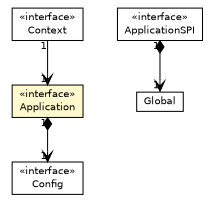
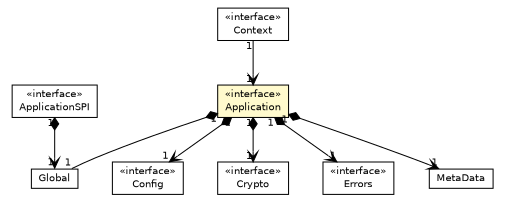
  digraph {
    nodesep=0.25
    ranksep=0.5
    node [fontcolor=black fontname=Helvetica fontsize=10.0 shape=plaintext]
    edge [arrowhead=open arrowtail=diamond color=black dir=both fontcolor=black fontname=Helvetica fontsize=10.0 headlabel=1 headport=p labelfontname=Helvetica labelfontsize=10 taillabel=1 tailport=p]
    n1 [label=<<table title="io.werval.api.Application" border="0" cellborder="1" cellspacing="0" cellpadding="2" port="p" bgcolor="lemonChiffon" href="./Application.html"> 		<tr><td><table border="0" cellspacing="0" cellpadding="1"> <tr><td align="center" balign="center"> &#171;interface&#187; </td></tr> <tr><td align="center" balign="center"> Application </td></tr> 		</table></td></tr> 		</table>>]
    n2 [label=<<table title="io.werval.api.Config" border="0" cellborder="1" cellspacing="0" cellpadding="2" port="p" href="./Config.html"> 		<tr><td><table border="0" cellspacing="0" cellpadding="1"> <tr><td align="center" balign="center"> &#171;interface&#187; </td></tr> <tr><td align="center" balign="center"> Config </td></tr> 		</table></td></tr> 		</table>>]
+   n3 [label=<<table title="io.werval.api.Crypto" border="0" cellborder="1" cellspacing="0" cellpadding="2" port="p" href="./Crypto.html"> 		<tr><td><table border="0" cellspacing="0" cellpadding="1"> <tr><td align="center" balign="center"> &#171;interface&#187; </td></tr> <tr><td align="center" balign="center"> Crypto </td></tr> 		</table></td></tr> 		</table>>]
+   n4 [label=<<table title="io.werval.api.Errors" border="0" cellborder="1" cellspacing="0" cellpadding="2" port="p" href="./Errors.html"> 		<tr><td><table border="0" cellspacing="0" cellpadding="1"> <tr><td align="center" balign="center"> &#171;interface&#187; </td></tr> <tr><td align="center" balign="center"> Errors </td></tr> 		</table></td></tr> 		</table>>]
    n5 [label=<<table title="io.werval.api.Global" border="0" cellborder="1" cellspacing="0" cellpadding="2" port="p" href="./Global.html"> 		<tr><td><table border="0" cellspacing="0" cellpadding="1"> <tr><td align="center" balign="center"> Global </td></tr> 		</table></td></tr> 		</table>>]
+   n6 [label=<<table title="io.werval.api.MetaData" border="0" cellborder="1" cellspacing="0" cellpadding="2" port="p" href="./MetaData.html"> 		<tr><td><table border="0" cellspacing="0" cellpadding="1"> <tr><td align="center" balign="center"> MetaData </td></tr> 		</table></td></tr> 		</table>>]
    n7 [label=<<table title="io.werval.spi.ApplicationSPI" border="0" cellborder="1" cellspacing="0" cellpadding="2" port="p" href="../spi/ApplicationSPI.html"> 		<tr><td><table border="0" cellspacing="0" cellpadding="1"> <tr><td align="center" balign="center"> &#171;interface&#187; </td></tr> <tr><td align="center" balign="center"> ApplicationSPI </td></tr> 		</table></td></tr> 		</table>>]
    n8 [label=<<table title="io.werval.api.context.Context" border="0" cellborder="1" cellspacing="0" cellpadding="2" port="p" href="./context/Context.html"> 		<tr><td><table border="0" cellspacing="0" cellpadding="1"> <tr><td align="center" balign="center"> &#171;interface&#187; </td></tr> <tr><td align="center" balign="center"> Context </td></tr> 		</table></td></tr> 		</table>>]
    n1 -> n2
+   n1 -> n3
+   n1 -> n4
+   n1 -> n5 [arrowhead=none]
+   n1 -> n6
    n7 -> n5
    n8 -> n1 [arrowtail="" dir=""]
  }
